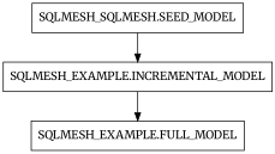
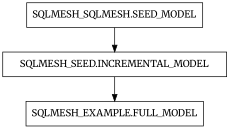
  digraph {
    fontname=Merriweather
    node [fontname=Merriweather shape=box]
    edge [fontname=Merriweather]
    n1 [label="SQLMESH_SQLMESH.SEED_MODEL"]
-   "SQLMESH_EXAMPLE.INCREMENTAL_MODEL"
+   "SQLMESH_EXAMPLE.INCREMENTAL_MODEL" [label="SQLMESH_SEED.INCREMENTAL_MODEL"]
    "SQLMESH_EXAMPLE.FULL_MODEL"
    n1 -> "SQLMESH_EXAMPLE.INCREMENTAL_MODEL"
    "SQLMESH_EXAMPLE.INCREMENTAL_MODEL" -> "SQLMESH_EXAMPLE.FULL_MODEL"
  }
